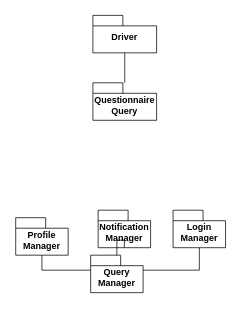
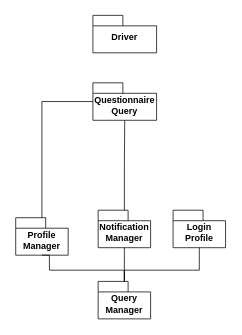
  <mxCell id="0" />
  <mxCell id="1" parent="0" />
- <mxCell id="2" value="Login Manager" style="shape=folder;fontStyle=1;spacingTop=10;tabWidth=40;tabHeight=14;tabPosition=left;html=1;whiteSpace=wrap;" parent="1" vertex="1"><mxGeometry x="230" y="280" width="70" height="50" as="geometry" /></mxCell>
- <mxCell id="3" value="Query Manager" style="shape=folder;fontStyle=1;spacingTop=10;tabWidth=40;tabHeight=14;tabPosition=left;html=1;whiteSpace=wrap;" parent="1" vertex="1"><mxGeometry x="120" y="340" width="70" height="50" as="geometry" /></mxCell>
+ <mxCell id="2" value="Login Profile" style="shape=folder;fontStyle=1;spacingTop=10;tabWidth=40;tabHeight=14;tabPosition=left;html=1;whiteSpace=wrap;" parent="1" vertex="1"><mxGeometry x="230" y="280" width="70" height="50" as="geometry" /></mxCell>
+ <mxCell id="3" value="Query Manager" style="shape=folder;fontStyle=1;spacingTop=10;tabWidth=40;tabHeight=14;tabPosition=left;html=1;whiteSpace=wrap;" parent="1" vertex="1"><mxGeometry x="130" y="375" width="70" height="50" as="geometry" /></mxCell>
  <mxCell id="4" value="Questionnaire Query" style="shape=folder;fontStyle=1;spacingTop=10;tabWidth=40;tabHeight=14;tabPosition=left;html=1;whiteSpace=wrap;" parent="1" vertex="1"><mxGeometry x="123" y="110" width="85" height="50" as="geometry" /></mxCell>
  <mxCell id="5" value="Profile Manager" style="shape=folder;fontStyle=1;spacingTop=10;tabWidth=40;tabHeight=14;tabPosition=left;html=1;whiteSpace=wrap;" parent="1" vertex="1"><mxGeometry x="20" y="290" width="70" height="50" as="geometry" /></mxCell>
  <mxCell id="6" value="Notification Manager" style="shape=folder;fontStyle=1;spacingTop=10;tabWidth=40;tabHeight=14;tabPosition=left;html=1;whiteSpace=wrap;" parent="1" vertex="1"><mxGeometry x="130" y="280" width="70" height="50" as="geometry" /></mxCell>
  <mxCell id="7" style="edgeStyle=orthogonalEdgeStyle;rounded=0;orthogonalLoop=1;jettySize=auto;html=1;entryX=0.5;entryY=1;entryDx=0;entryDy=0;entryPerimeter=0;endArrow=none;endFill=0;" parent="1" source="3" target="5" edge="1"><mxGeometry relative="1" as="geometry"><Array as="points"><mxPoint x="165" y="360" /><mxPoint x="65" y="360" /></Array></mxGeometry></mxCell>
  <mxCell id="8" style="edgeStyle=orthogonalEdgeStyle;rounded=0;orthogonalLoop=1;jettySize=auto;html=1;entryX=0.5;entryY=1;entryDx=0;entryDy=0;entryPerimeter=0;endArrow=none;endFill=0;" parent="1" source="3" target="6" edge="1"><mxGeometry relative="1" as="geometry" /></mxCell>
  <mxCell id="9" style="edgeStyle=orthogonalEdgeStyle;rounded=0;orthogonalLoop=1;jettySize=auto;html=1;entryX=0.5;entryY=1;entryDx=0;entryDy=0;entryPerimeter=0;endArrow=none;endFill=0;" parent="1" source="3" target="2" edge="1"><mxGeometry relative="1" as="geometry"><Array as="points"><mxPoint x="165" y="360" /><mxPoint x="265" y="360" /></Array></mxGeometry></mxCell>
+ <mxCell id="10" style="edgeStyle=orthogonalEdgeStyle;rounded=0;orthogonalLoop=1;jettySize=auto;html=1;entryX=0.5;entryY=1;entryDx=0;entryDy=0;entryPerimeter=0;endArrow=none;endFill=0;" parent="1" source="6" target="4" edge="1"><mxGeometry relative="1" as="geometry" /></mxCell>
  <mxCell id="11" value="Driver" style="shape=folder;fontStyle=1;spacingTop=10;tabWidth=40;tabHeight=14;tabPosition=left;html=1;whiteSpace=wrap;" parent="1" vertex="1"><mxGeometry x="123" y="20" width="85" height="50" as="geometry" /></mxCell>
- <mxCell id="12" style="edgeStyle=orthogonalEdgeStyle;rounded=0;orthogonalLoop=1;jettySize=auto;html=1;entryX=0.5;entryY=1;entryDx=0;entryDy=0;entryPerimeter=0;endArrow=none;endFill=0;" parent="1" source="4" target="11" edge="1"><mxGeometry relative="1" as="geometry" /></mxCell>
+ <mxCell id="12" style="edgeStyle=orthogonalEdgeStyle;rounded=0;orthogonalLoop=1;jettySize=auto;html=1;endArrow=none;endFill=0;" parent="1" source="4" target="5" edge="1"><mxGeometry relative="1" as="geometry" /></mxCell>
